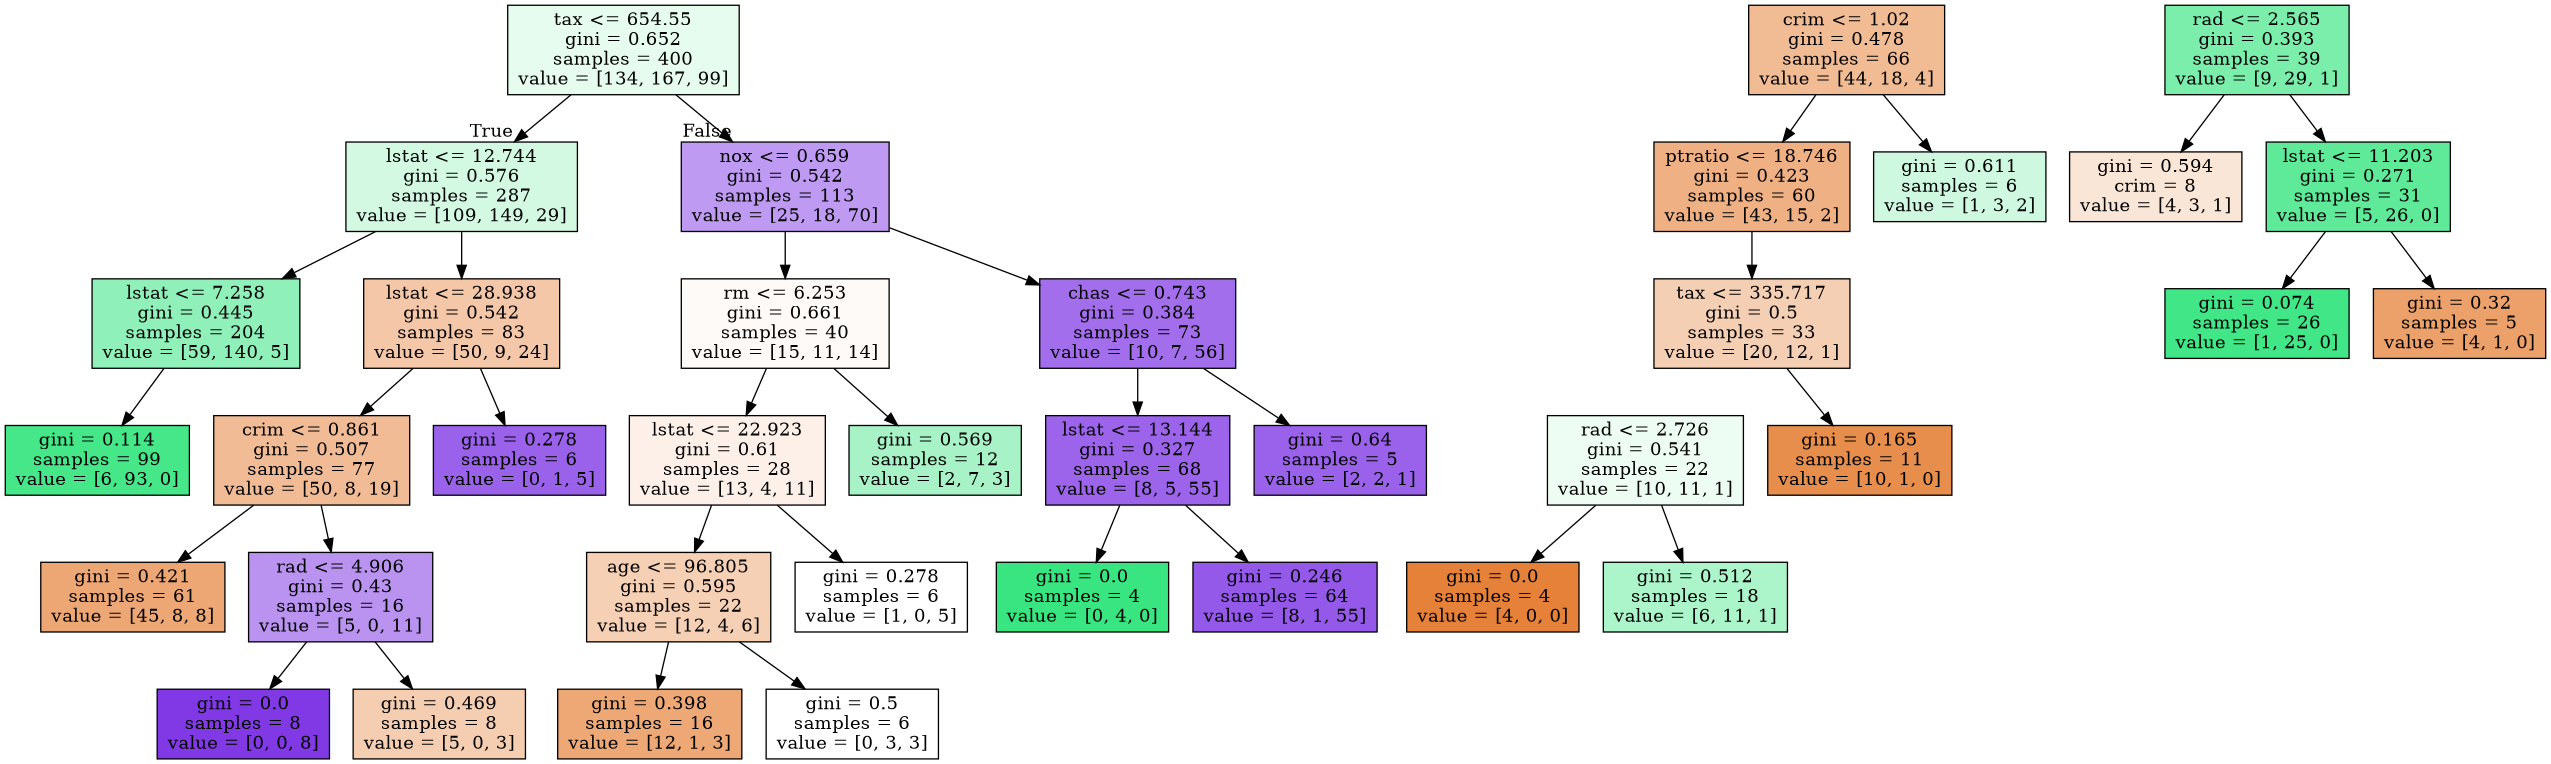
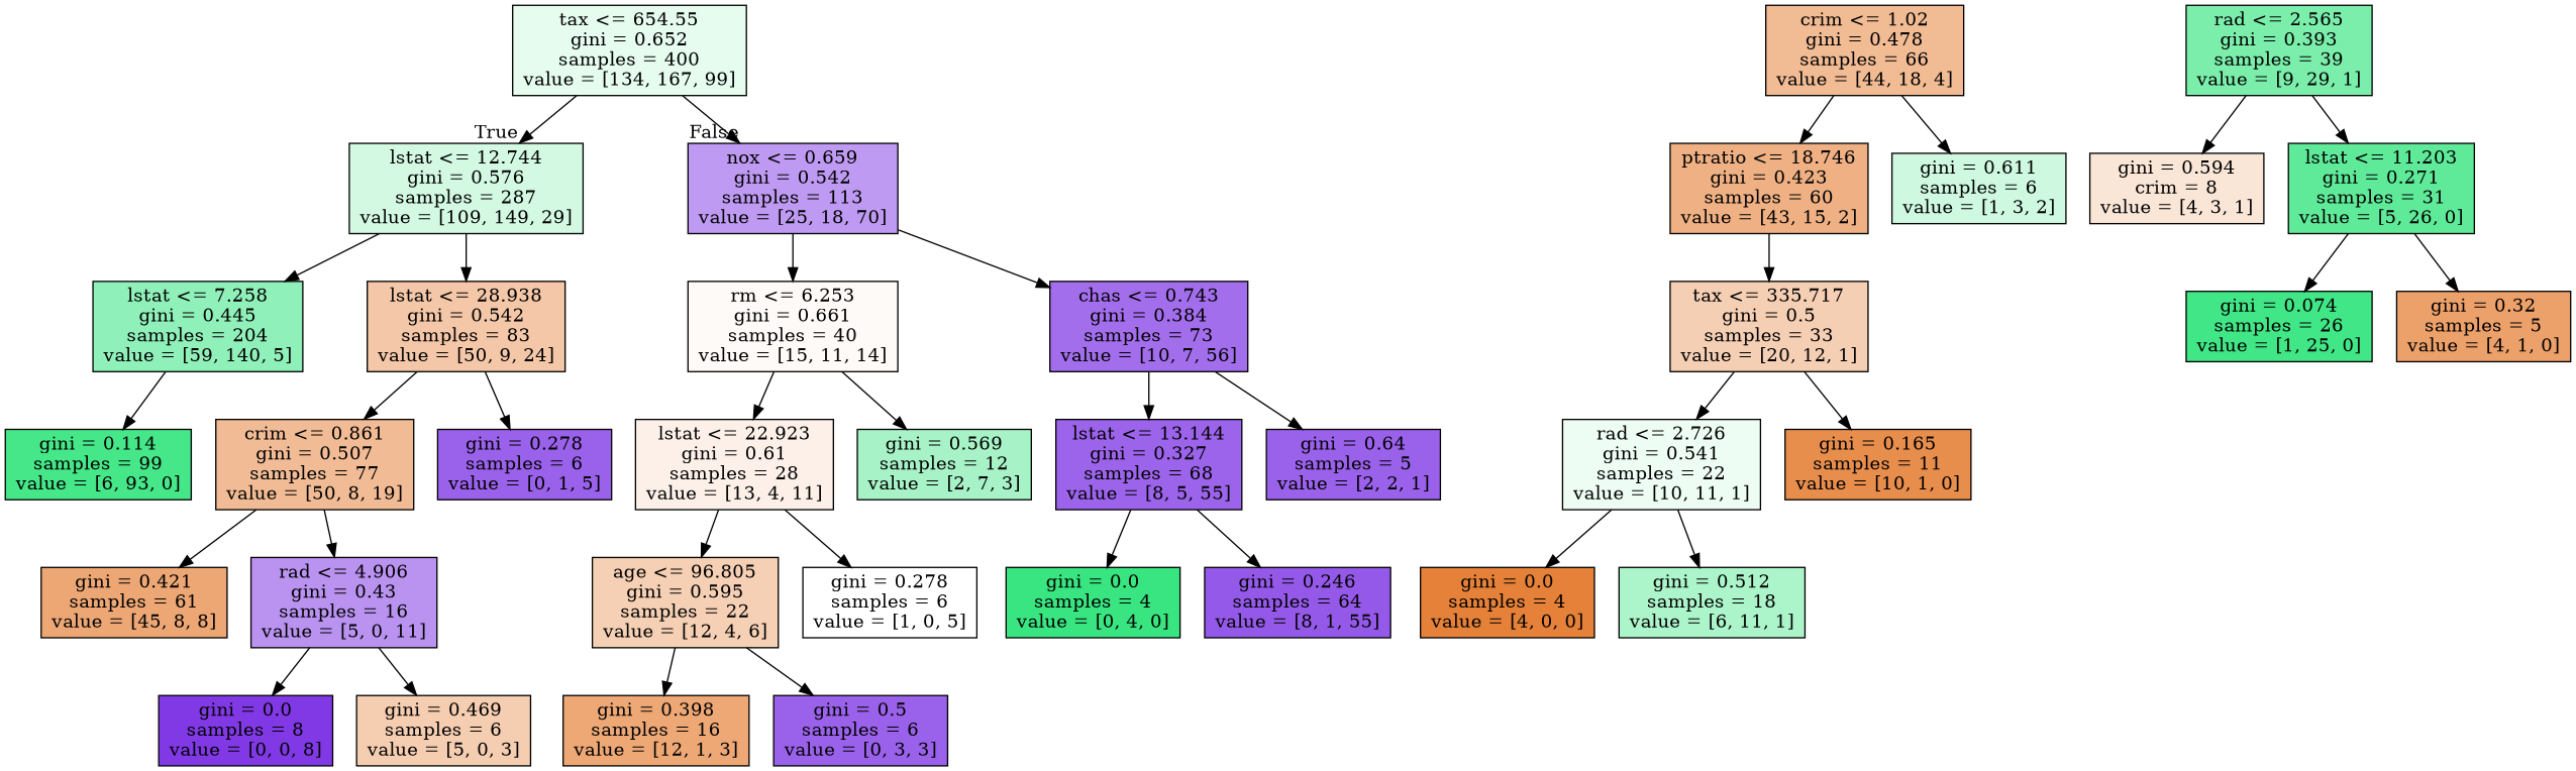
  digraph {
    node [color=black fillcolor="#9a61ea" shape=box style=filled]
    n1 [fillcolor="#e6fcef" label="tax <= 654.55\ngini = 0.652\nsamples = 400\nvalue = [134, 167, 99]"]
    n2 [fillcolor="#d3f9e3" label="lstat <= 12.744\ngini = 0.576\nsamples = 287\nvalue = [109, 149, 29]"]
    n3 [fillcolor="#bf9af2" label="nox <= 0.659\ngini = 0.542\nsamples = 113\nvalue = [25, 18, 70]"]
    n4 [fillcolor="#90f0b9" label="lstat <= 7.258\ngini = 0.445\nsamples = 204\nvalue = [59, 140, 5]"]
    n5 [fillcolor="#f4c7a8" label="lstat <= 28.938\ngini = 0.542\nsamples = 83\nvalue = [50, 9, 24]"]
    n6 [fillcolor="#fefaf7" label="rm <= 6.253\ngini = 0.661\nsamples = 40\nvalue = [15, 11, 14]"]
    n7 [fillcolor="#a36eec" label="chas <= 0.743\ngini = 0.384\nsamples = 73\nvalue = [10, 7, 56]"]
    n8 [fillcolor="#46e789" label="gini = 0.114\nsamples = 99\nvalue = [6, 93, 0]"]
    n9 [fillcolor="#f1bc95" label="crim <= 0.861\ngini = 0.507\nsamples = 77\nvalue = [50, 8, 19]"]
    n10 [label="gini = 0.278\nsamples = 6\nvalue = [0, 1, 5]"]
    n11 [fillcolor="#f1bb94" label="crim <= 1.02\ngini = 0.478\nsamples = 66\nvalue = [44, 18, 4]"]
    n12 [fillcolor="#efb184" label="ptratio <= 18.746\ngini = 0.423\nsamples = 60\nvalue = [43, 15, 2]"]
    n13 [fillcolor="#cef8e0" label="gini = 0.611\nsamples = 6\nvalue = [1, 3, 2]"]
    n14 [fillcolor="#7beeab" label="rad <= 2.565\ngini = 0.393\nsamples = 39\nvalue = [9, 29, 1]"]
    n15 [fillcolor="#fae6d7" label="gini = 0.594\ncrim = 8\nvalue = [4, 3, 1]"]
    n16 [fillcolor="#5fea99" label="lstat <= 11.203\ngini = 0.271\nsamples = 31\nvalue = [5, 26, 0]"]
    n17 [fillcolor="#f5cfb4" label="tax <= 335.717\ngini = 0.5\nsamples = 33\nvalue = [20, 12, 1]"]
    n18 [fillcolor="#eefdf4" label="rad <= 2.726\ngini = 0.541\nsamples = 22\nvalue = [10, 11, 1]"]
    n19 [fillcolor="#e88e4d" label="gini = 0.165\nsamples = 11\nvalue = [10, 1, 0]"]
    n20 [fillcolor="#e58139" label="gini = 0.0\nsamples = 4\nvalue = [4, 0, 0]"]
    n21 [fillcolor="#acf4ca" label="gini = 0.512\nsamples = 18\nvalue = [6, 11, 1]"]
    n22 [fillcolor="#41e686" label="gini = 0.074\nsamples = 26\nvalue = [1, 25, 0]"]
    n23 [fillcolor="#eca06a" label="gini = 0.32\nsamples = 5\nvalue = [4, 1, 0]"]
    n24 [fillcolor="#eda775" label="gini = 0.421\nsamples = 61\nvalue = [45, 8, 8]"]
    n25 [fillcolor="#ba93f1" label="rad <= 4.906\ngini = 0.43\nsamples = 16\nvalue = [5, 0, 11]"]
    n26 [fillcolor="#8139e5" label="gini = 0.0\nsamples = 8\nvalue = [0, 0, 8]"]
-   n27 [fillcolor="#f5cdb0" label="gini = 0.469\nsamples = 8\nvalue = [5, 0, 3]"]
+   n27 [fillcolor="#f5cdb0" label="gini = 0.469\nsamples = 6\nvalue = [5, 0, 3]"]
    n28 [fillcolor="#fcf0e8" label="lstat <= 22.923\ngini = 0.61\nsamples = 28\nvalue = [13, 4, 11]"]
    n29 [fillcolor="#a7f3c7" label="gini = 0.569\nsamples = 12\nvalue = [2, 7, 3]"]
    n30 [fillcolor="#9c64eb" label="lstat <= 13.144\ngini = 0.327\nsamples = 68\nvalue = [8, 5, 55]"]
    n31 [label="gini = 0.64\nsamples = 5\nvalue = [2, 2, 1]"]
    n32 [fillcolor="#f5d0b5" label="age <= 96.805\ngini = 0.595\nsamples = 22\nvalue = [12, 4, 6]"]
    n33 [fillcolor="#ffffff" label="gini = 0.278\nsamples = 6\nvalue = [1, 0, 5]"]
    n34 [fillcolor="#eda876" label="gini = 0.398\nsamples = 16\nvalue = [12, 1, 3]"]
-   n35 [fillcolor="#ffffff" label="gini = 0.5\nsamples = 6\nvalue = [0, 3, 3]"]
+   n35 [label="gini = 0.5\nsamples = 6\nvalue = [0, 3, 3]"]
    n36 [fillcolor="#39e581" label="gini = 0.0\nsamples = 4\nvalue = [0, 4, 0]"]
    n37 [fillcolor="#9559e9" label="gini = 0.246\nsamples = 64\nvalue = [8, 1, 55]"]
    n1 -> n2 [headlabel=True labelangle=45 labeldistance=2.5]
    n1 -> n3 [headlabel=False labelangle=-45 labeldistance=2.5]
    n2 -> n4
    n2 -> n5
    n3 -> n6
    n3 -> n7
    n4 -> n8
    n5 -> n9
    n5 -> n10
    n6 -> n28
    n6 -> n29
    n7 -> n30
    n7 -> n31
    n9 -> n24
    n9 -> n25
    n11 -> n12
    n11 -> n13
    n12 -> n17
    n14 -> n15
    n14 -> n16
    n16 -> n22
    n16 -> n23
+   n17 -> n18
    n17 -> n19
    n18 -> n20
    n18 -> n21
    n25 -> n26
    n25 -> n27
    n28 -> n32
    n28 -> n33
    n30 -> n36
    n30 -> n37
    n32 -> n34
    n32 -> n35
  }
